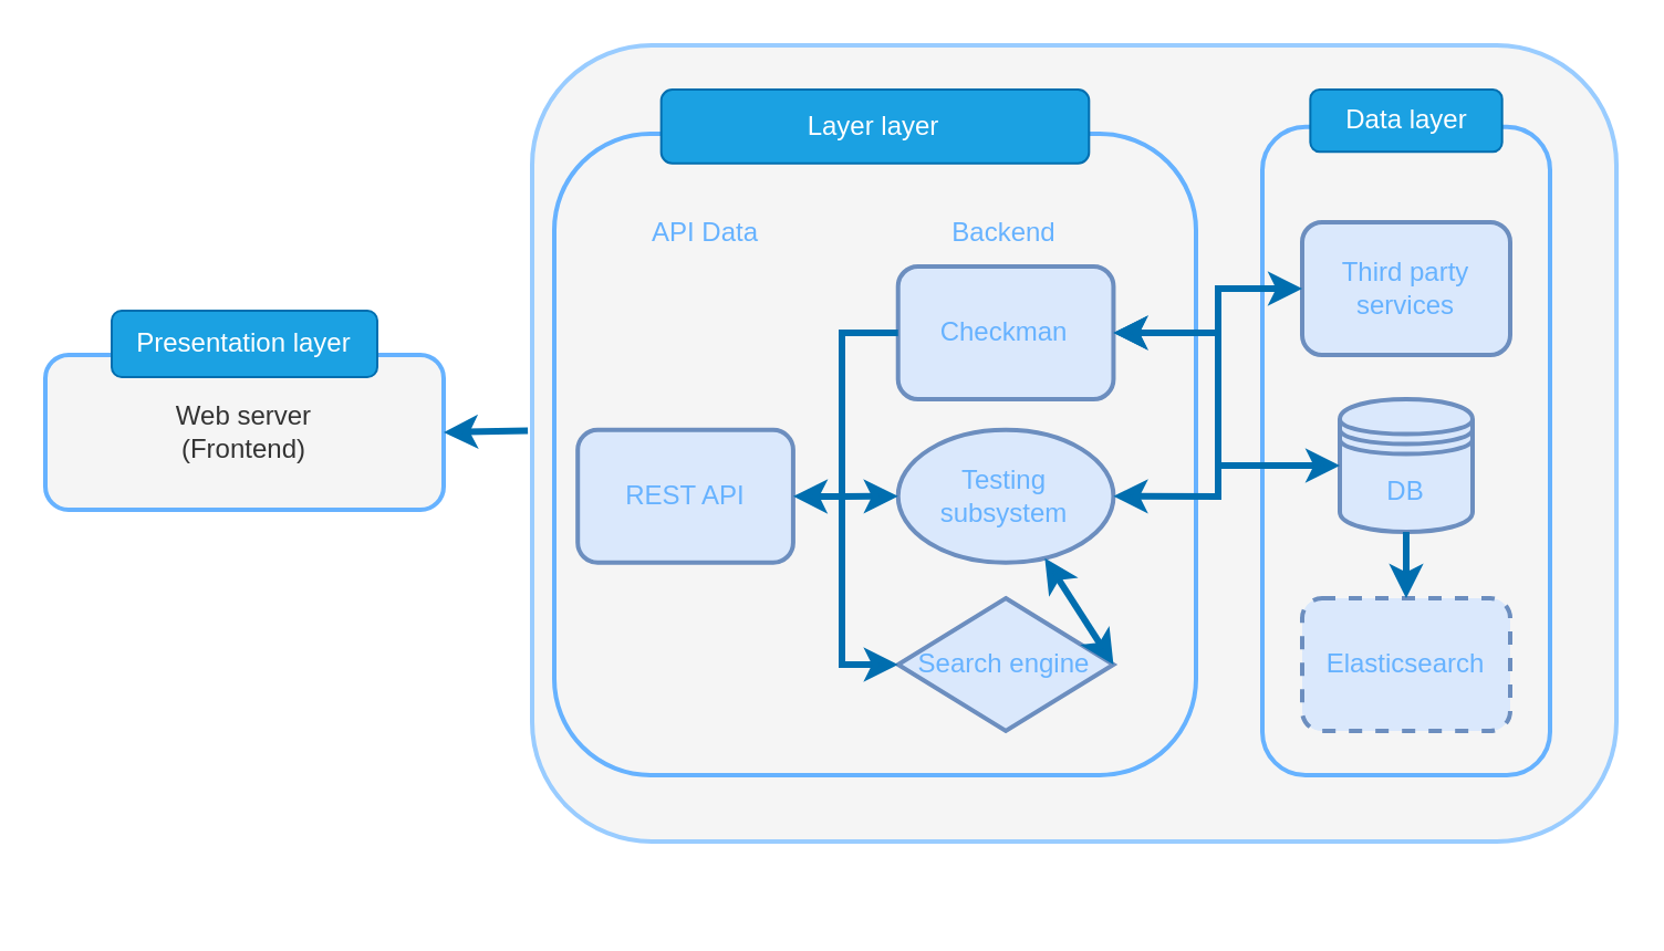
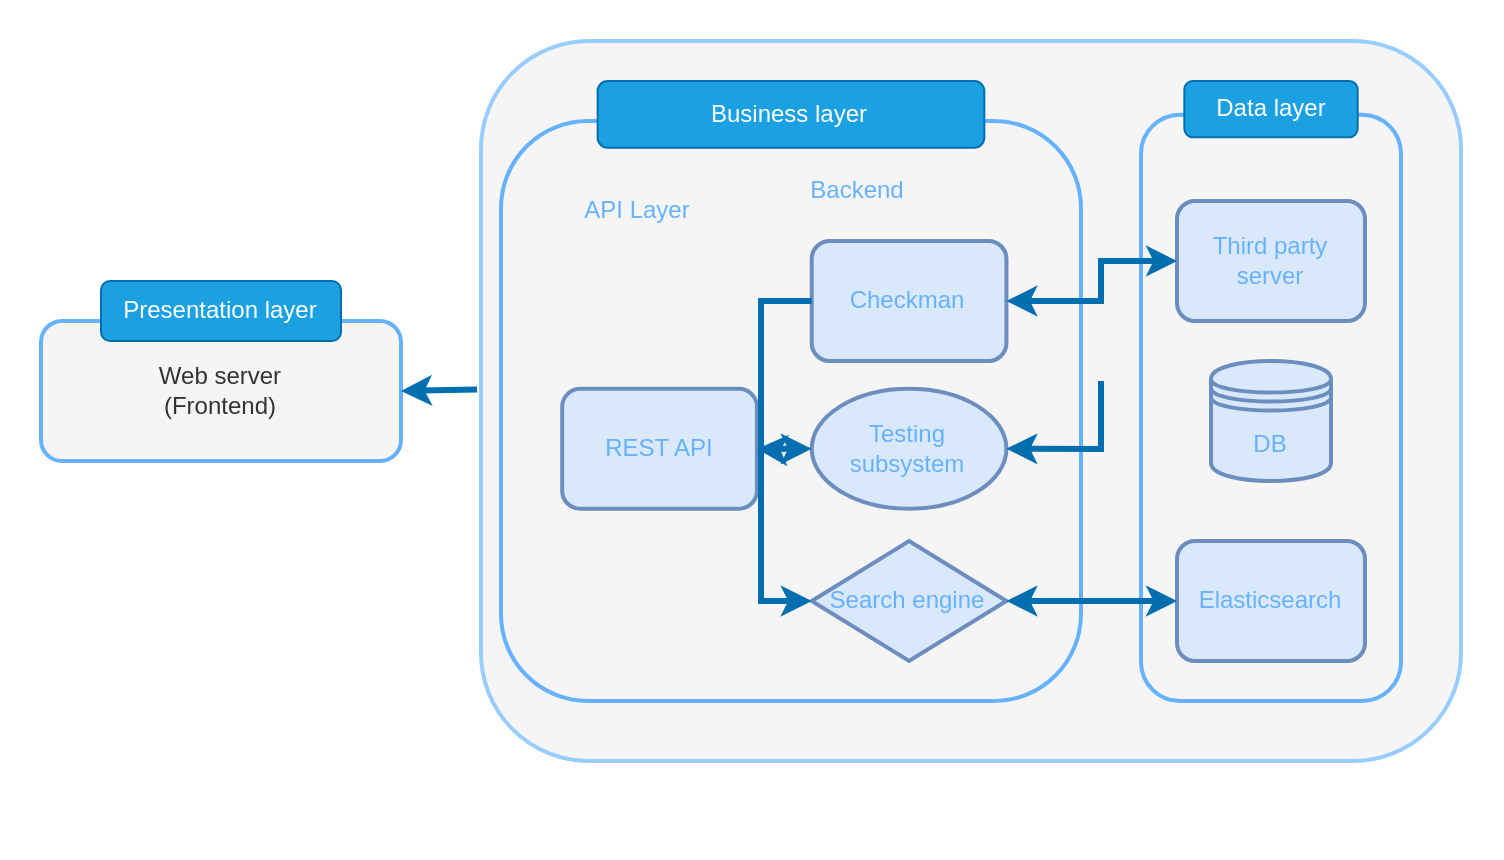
  <mxCell id="0" />
  <mxCell id="1" parent="0" />
  <mxCell id="2" value="" style="group" vertex="1" connectable="0" parent="1"><mxGeometry x="20" y="140" width="180" height="90" as="geometry" /></mxCell>
  <mxCell id="3" value="Web server&lt;br&gt;(Frontend)" style="rounded=1;whiteSpace=wrap;html=1;fillColor=#f5f5f5;fontColor=#333333;strokeColor=#66B2FF;strokeWidth=2;" vertex="1" parent="2"><mxGeometry y="20" width="180" height="70" as="geometry" /></mxCell>
  <mxCell id="4" value="Presentation layer" style="rounded=1;whiteSpace=wrap;html=1;fillColor=#1ba1e2;strokeColor=#006EAF;fontColor=#ffffff;" vertex="1" parent="2"><mxGeometry x="30" width="120" height="30" as="geometry" /></mxCell>
  <mxCell id="5" value="" style="rounded=1;whiteSpace=wrap;html=1;strokeColor=#99CCFF;strokeWidth=2;fillColor=#f5f5f5;fontColor=#333333;movable=1;resizable=1;rotatable=1;deletable=1;editable=1;connectable=1;" vertex="1" parent="1"><mxGeometry x="240" y="20" width="490" height="360" as="geometry" /></mxCell>
  <mxCell id="6" value="" style="group" vertex="1" connectable="0" parent="1"><mxGeometry x="250" y="40" width="290" height="367.78" as="geometry" /></mxCell>
  <mxCell id="7" value="" style="rounded=1;whiteSpace=wrap;html=1;fillColor=#f5f5f5;fontColor=#333333;strokeColor=#66B2FF;strokeWidth=2;movable=1;resizable=1;rotatable=1;deletable=1;editable=1;connectable=1;" vertex="1" parent="6"><mxGeometry y="20" width="290.0" height="290" as="geometry" /></mxCell>
- <mxCell id="8" value="Layer layer" style="rounded=1;whiteSpace=wrap;html=1;fillColor=#1ba1e2;strokeColor=#006EAF;fontColor=#ffffff;movable=1;resizable=1;rotatable=1;deletable=1;editable=1;connectable=1;" vertex="1" parent="6"><mxGeometry x="48.333" width="193.333" height="33.333" as="geometry" /></mxCell>
- <mxCell id="9" value="REST API" style="rounded=1;whiteSpace=wrap;html=1;strokeColor=#6c8ebf;strokeWidth=2;fillColor=#dae8fc;fontColor=#66B2FF;" vertex="1" parent="6"><mxGeometry x="10.604" y="153.89" width="97.357" height="60" as="geometry" /></mxCell>
- <mxCell id="10" value="API Data" style="text;html=1;align=center;verticalAlign=middle;resizable=0;points=[];autosize=1;strokeColor=none;fillColor=none;fontColor=#66B2FF;" vertex="1" parent="6"><mxGeometry x="27.964" y="50" width="80" height="30" as="geometry" /></mxCell>
+ <mxCell id="8" value="Business layer" style="rounded=1;whiteSpace=wrap;html=1;fillColor=#1ba1e2;strokeColor=#006EAF;fontColor=#ffffff;movable=1;resizable=1;rotatable=1;deletable=1;editable=1;connectable=1;" vertex="1" parent="6"><mxGeometry x="48.333" width="193.333" height="33.333" as="geometry" /></mxCell>
+ <mxCell id="9" value="REST API" style="rounded=1;whiteSpace=wrap;html=1;strokeColor=#6c8ebf;strokeWidth=2;fillColor=#dae8fc;fontColor=#66B2FF;" vertex="1" parent="6"><mxGeometry x="30.604" y="153.89" width="97.357" height="60" as="geometry" /></mxCell>
+ <mxCell id="10" value="API Layer" style="text;html=1;align=center;verticalAlign=middle;resizable=0;points=[];autosize=1;strokeColor=none;fillColor=none;fontColor=#66B2FF;" vertex="1" parent="6"><mxGeometry x="27.964" y="50" width="80" height="30" as="geometry" /></mxCell>
  <mxCell id="11" value="Checkman" style="rounded=1;whiteSpace=wrap;html=1;strokeColor=#6c8ebf;strokeWidth=2;fillColor=#dae8fc;fontColor=#66B2FF;" vertex="1" parent="6"><mxGeometry x="155.357" y="80" width="97.357" height="60" as="geometry" /></mxCell>
  <mxCell id="12" value="Testing subsystem" style="ellipse;whiteSpace=wrap;html=1;strokeColor=#6c8ebf;strokeWidth=2;fillColor=#dae8fc;fontColor=#66B2FF;" vertex="1" parent="6"><mxGeometry x="155.357" y="153.89" width="97.357" height="60" as="geometry" /></mxCell>
  <mxCell id="13" value="Search engine" style="rhombus;whiteSpace=wrap;html=1;strokeColor=#6c8ebf;strokeWidth=2;fillColor=#dae8fc;fontColor=#66B2FF;" vertex="1" parent="6"><mxGeometry x="155.357" y="230" width="97.357" height="60" as="geometry" /></mxCell>
- <mxCell id="14" value="Backend" style="text;html=1;align=center;verticalAlign=middle;resizable=0;points=[];autosize=1;strokeColor=none;fillColor=none;fontColor=#66B2FF;" vertex="1" parent="6"><mxGeometry x="167.786" y="50" width="70" height="30" as="geometry" /></mxCell>
+ <mxCell id="14" value="Backend" style="text;html=1;align=center;verticalAlign=middle;resizable=0;points=[];autosize=1;strokeColor=none;fillColor=none;fontColor=#66B2FF;" vertex="1" parent="6"><mxGeometry x="142.786" y="40" width="70" height="30" as="geometry" /></mxCell>
  <mxCell id="15" value="" style="endArrow=none;startArrow=classic;html=1;rounded=0;strokeWidth=3;fontColor=#66B2FF;entryX=0;entryY=0.5;entryDx=0;entryDy=0;exitX=1;exitY=0.5;exitDx=0;exitDy=0;fillColor=#1ba1e2;strokeColor=#006EAF;" edge="1" parent="6" source="9" target="11"><mxGeometry width="50" height="50" relative="1" as="geometry"><mxPoint x="134.643" y="210" as="sourcePoint" /><mxPoint x="186.429" y="160" as="targetPoint" /><Array as="points"><mxPoint x="130" y="184" /><mxPoint x="130" y="110" /></Array></mxGeometry></mxCell>
  <mxCell id="16" value="" style="group;movable=0;resizable=0;rotatable=0;deletable=0;editable=0;connectable=0;" vertex="1" connectable="0" parent="1"><mxGeometry x="570" y="40" width="130" height="310" as="geometry" /></mxCell>
  <mxCell id="17" value="" style="rounded=1;whiteSpace=wrap;html=1;fillColor=#f5f5f5;fontColor=#333333;strokeColor=#66B2FF;strokeWidth=2;movable=1;resizable=1;rotatable=1;deletable=1;editable=1;connectable=1;" vertex="1" parent="16"><mxGeometry y="16.858" width="130" height="293.142" as="geometry" /></mxCell>
  <mxCell id="18" value="Data layer" style="rounded=1;whiteSpace=wrap;html=1;fillColor=#1ba1e2;strokeColor=#006EAF;fontColor=#ffffff;movable=1;resizable=1;rotatable=1;deletable=1;editable=1;connectable=1;" vertex="1" parent="16"><mxGeometry x="21.667" width="86.667" height="28.097" as="geometry" /></mxCell>
  <mxCell id="19" value="DB" style="shape=datastore;whiteSpace=wrap;html=1;strokeColor=#6c8ebf;strokeWidth=2;fillColor=#dae8fc;fontColor=#66B2FF;" vertex="1" parent="16"><mxGeometry x="35.0" y="140" width="60" height="60" as="geometry" /></mxCell>
- <mxCell id="20" value="Third party services" style="rounded=1;whiteSpace=wrap;html=1;strokeColor=#6c8ebf;strokeWidth=2;fillColor=#dae8fc;fontColor=#66B2FF;" vertex="1" parent="16"><mxGeometry x="18.0" y="60" width="94" height="60" as="geometry" /></mxCell>
- <mxCell id="21" value="Elasticsearch" style="rounded=1;whiteSpace=wrap;html=1;strokeColor=#6c8ebf;strokeWidth=2;fillColor=#dae8fc;fontColor=#66B2FF;dashed=1;" vertex="1" parent="16"><mxGeometry x="18.0" y="230" width="94" height="60" as="geometry" /></mxCell>
- <mxCell id="22" value="" style="endArrow=classic;html=1;rounded=0;strokeWidth=3;fontColor=#66B2FF;entryX=0.5;entryY=0;entryDx=0;entryDy=0;exitX=0.5;exitY=1;exitDx=0;exitDy=0;fillColor=#1ba1e2;strokeColor=#006EAF;" edge="1" parent="16" source="19" target="21"><mxGeometry width="50" height="50" relative="1" as="geometry"><mxPoint x="-300" y="160" as="sourcePoint" /><mxPoint x="-250" y="110" as="targetPoint" /></mxGeometry></mxCell>
+ <mxCell id="20" value="Third party server" style="rounded=1;whiteSpace=wrap;html=1;strokeColor=#6c8ebf;strokeWidth=2;fillColor=#dae8fc;fontColor=#66B2FF;" vertex="1" parent="16"><mxGeometry x="18.0" y="60" width="94" height="60" as="geometry" /></mxCell>
+ <mxCell id="21" value="Elasticsearch" style="rounded=1;whiteSpace=wrap;html=1;strokeColor=#6c8ebf;strokeWidth=2;fillColor=#dae8fc;fontColor=#66B2FF;" vertex="1" parent="16"><mxGeometry x="18.0" y="230" width="94" height="60" as="geometry" /></mxCell>
  <mxCell id="23" value="" style="endArrow=classic;startArrow=classic;html=1;rounded=0;strokeWidth=3;fontColor=#66B2FF;entryX=0;entryY=0.5;entryDx=0;entryDy=0;exitX=1;exitY=0.5;exitDx=0;exitDy=0;fillColor=#1ba1e2;strokeColor=#006EAF;edgeStyle=orthogonalEdgeStyle;" edge="1" parent="1" source="11" target="20"><mxGeometry width="50" height="50" relative="1" as="geometry"><mxPoint x="520" y="190" as="sourcePoint" /><mxPoint x="570" y="140" as="targetPoint" /><Array as="points"><mxPoint x="550" y="150" /><mxPoint x="550" y="130" /></Array></mxGeometry></mxCell>
- <mxCell id="24" value="" style="endArrow=classic;startArrow=classic;html=1;rounded=0;strokeWidth=3;fontColor=#66B2FF;exitX=1;exitY=0.5;exitDx=0;exitDy=0;fillColor=#1ba1e2;strokeColor=#006EAF;edgeStyle=orthogonalEdgeStyle;" edge="1" parent="1" source="11" target="19"><mxGeometry width="50" height="50" relative="1" as="geometry"><mxPoint x="514" y="160" as="sourcePoint" /><mxPoint x="600" y="190" as="targetPoint" /><Array as="points"><mxPoint x="550" y="150" /><mxPoint x="550" y="210" /></Array></mxGeometry></mxCell>
- <mxCell id="25" value="" style="endArrow=classic;startArrow=classic;html=1;rounded=0;strokeWidth=3;fontColor=#66B2FF;exitX=1;exitY=0.5;exitDx=0;exitDy=0;fillColor=#1ba1e2;strokeColor=#006EAF;" edge="1" parent="1" source="13" target="12"><mxGeometry width="50" height="50" relative="1" as="geometry"><mxPoint x="460" y="320" as="sourcePoint" /><mxPoint x="510" y="270" as="targetPoint" /></mxGeometry></mxCell>
+ <mxCell id="25" value="" style="endArrow=classic;startArrow=classic;html=1;rounded=0;strokeWidth=3;fontColor=#66B2FF;entryX=0;entryY=0.5;entryDx=0;entryDy=0;exitX=1;exitY=0.5;exitDx=0;exitDy=0;fillColor=#1ba1e2;strokeColor=#006EAF;" edge="1" parent="1" source="13" target="21"><mxGeometry width="50" height="50" relative="1" as="geometry"><mxPoint x="460" y="320" as="sourcePoint" /><mxPoint x="510" y="270" as="targetPoint" /></mxGeometry></mxCell>
  <mxCell id="26" value="" style="endArrow=classic;html=1;rounded=0;strokeWidth=3;fontColor=#66B2FF;entryX=1;entryY=0.5;entryDx=0;entryDy=0;exitX=-0.004;exitY=0.484;exitDx=0;exitDy=0;exitPerimeter=0;fillColor=#1ba1e2;strokeColor=#006EAF;" edge="1" parent="1" source="5" target="3"><mxGeometry width="50" height="50" relative="1" as="geometry"><mxPoint x="230" y="190" as="sourcePoint" /><mxPoint x="280" y="140" as="targetPoint" /></mxGeometry></mxCell>
  <mxCell id="27" value="" style="endArrow=classic;html=1;rounded=0;strokeWidth=3;fontColor=#66B2FF;entryX=1;entryY=0.5;entryDx=0;entryDy=0;fillColor=#1ba1e2;strokeColor=#006EAF;" edge="1" parent="1" target="12"><mxGeometry width="50" height="50" relative="1" as="geometry"><mxPoint x="550" y="190" as="sourcePoint" /><mxPoint x="560" y="200" as="targetPoint" /><Array as="points"><mxPoint x="550" y="224" /></Array></mxGeometry></mxCell>
  <mxCell id="28" value="" style="endArrow=classic;html=1;rounded=0;strokeWidth=3;fontColor=#66B2FF;entryX=0;entryY=0.5;entryDx=0;entryDy=0;fillColor=#1ba1e2;strokeColor=#006EAF;" edge="1" parent="1" target="12"><mxGeometry width="50" height="50" relative="1" as="geometry"><mxPoint x="380" y="224" as="sourcePoint" /><mxPoint x="440" y="200" as="targetPoint" /></mxGeometry></mxCell>
  <mxCell id="29" value="" style="endArrow=classic;html=1;rounded=0;strokeWidth=3;fontColor=#66B2FF;entryX=0;entryY=0.5;entryDx=0;entryDy=0;fillColor=#1ba1e2;strokeColor=#006EAF;" edge="1" parent="1" target="13"><mxGeometry width="50" height="50" relative="1" as="geometry"><mxPoint x="380" y="220" as="sourcePoint" /><mxPoint x="420" y="210" as="targetPoint" /><Array as="points"><mxPoint x="380" y="300" /></Array></mxGeometry></mxCell>
